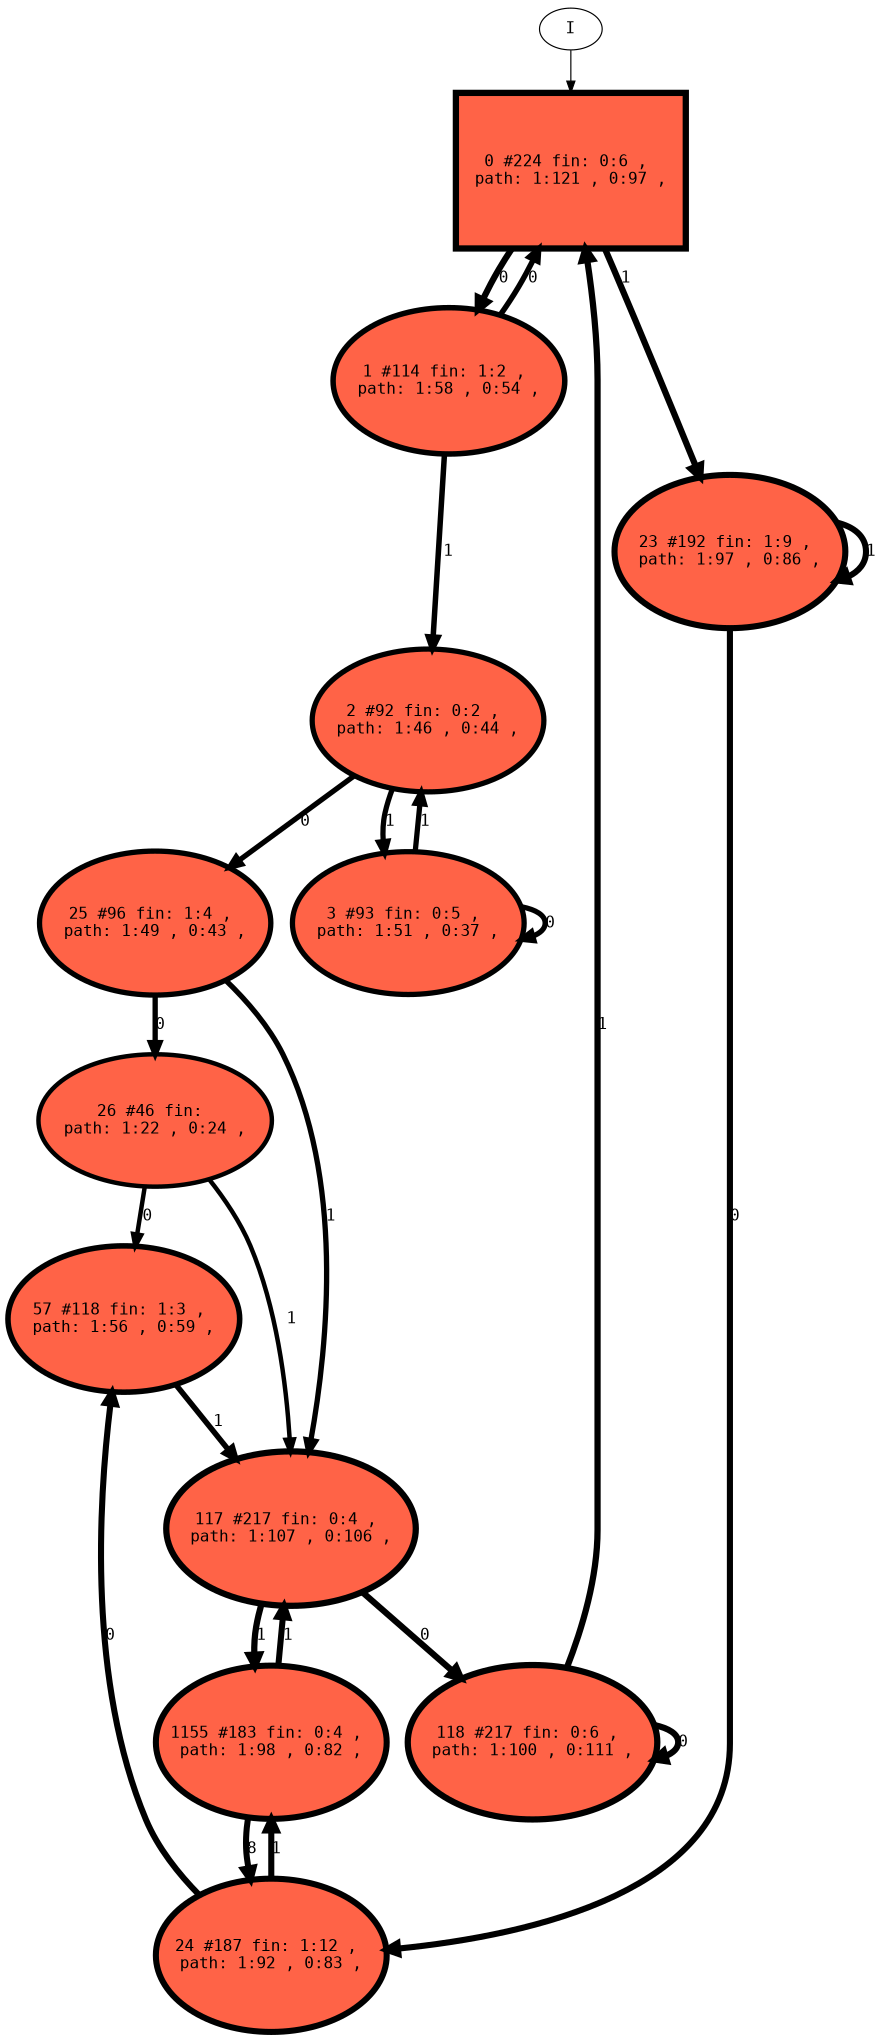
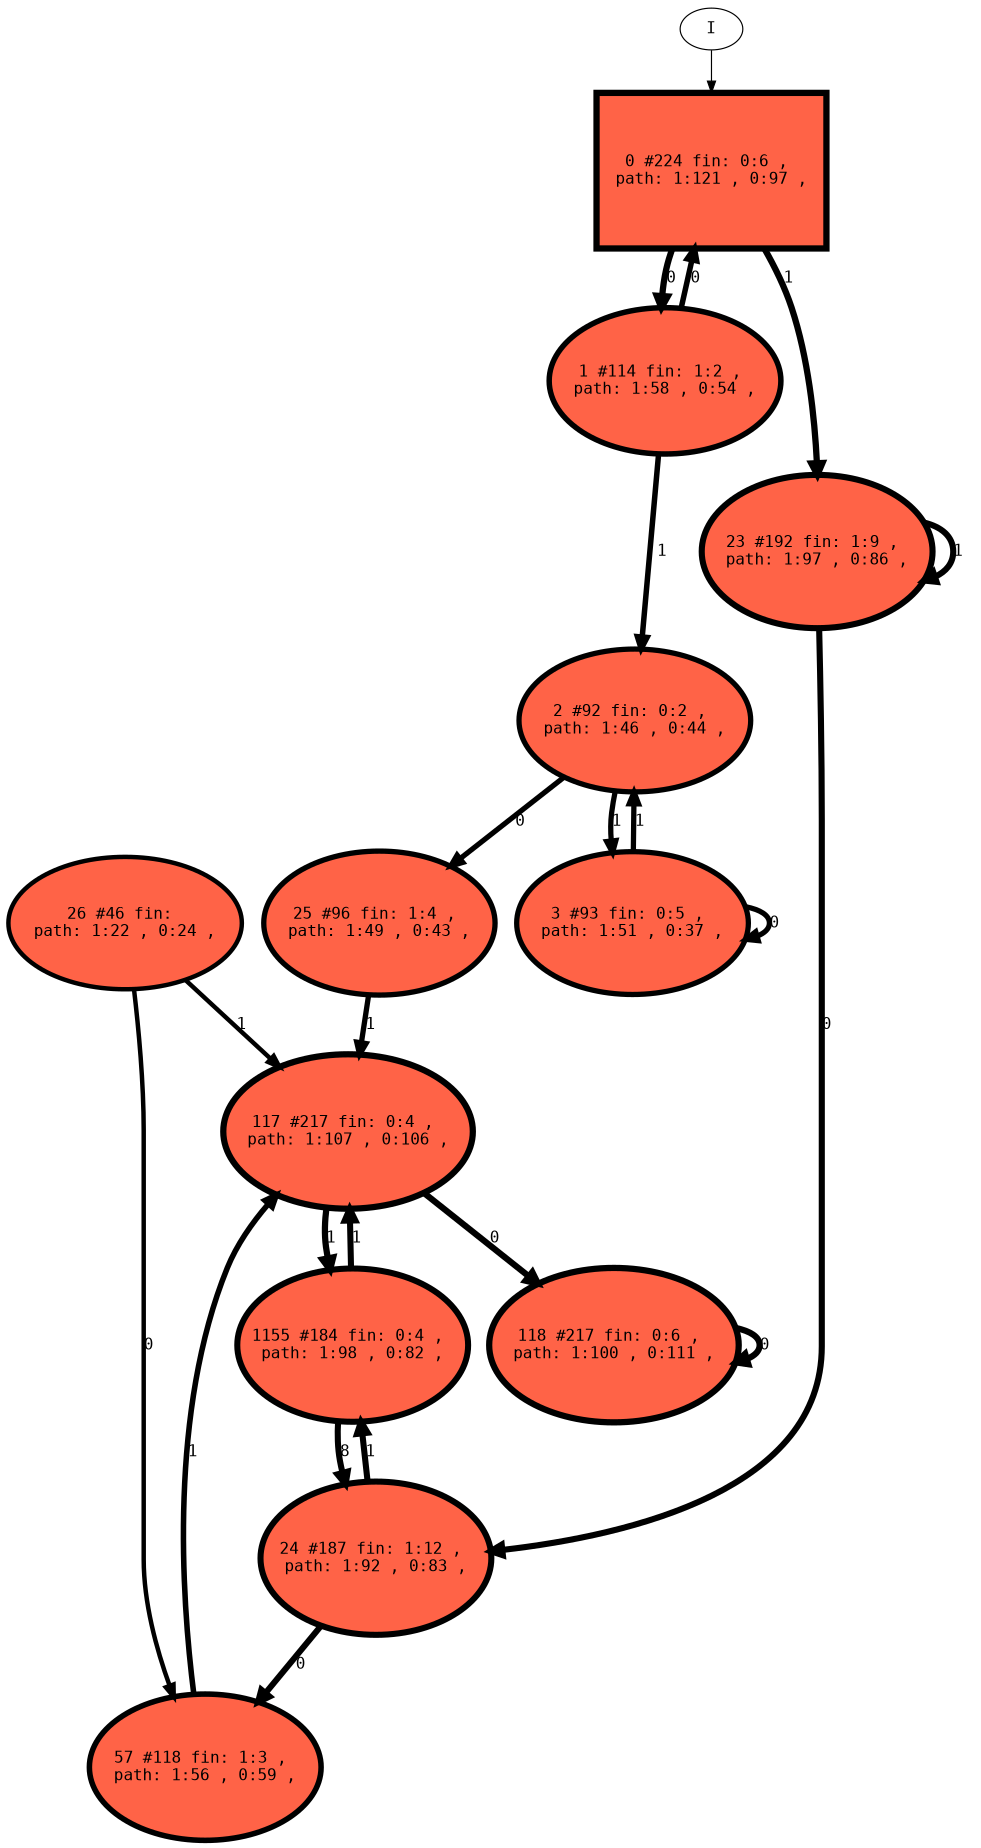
  digraph {
    fontname="DejaVu Sans Mono"
    node [fillcolor=tomato fontname="DejaVu Sans Mono" penwidth=5.3845 style=filled]
    edge [fontname="DejaVu Sans Mono" penwidth=5.3845]
    n1 [height=1.85881 label="0 #224 fin: 0:6 , \n path: 1:121 , 0:97 , " penwidth=5.4161 shape=box width=1.85881]
    n2 [height=1.74832 label="1 #114 fin: 1:2 , \n path: 1:58 , 0:54 , " penwidth=4.74493 width=1.74832]
    n3 [height=1.83461 label="23 #192 fin: 1:9 , \n path: 1:97 , 0:86 , " penwidth=5.26269 width=1.83461]
    n4 [height=1.71066 label="2 #92 fin: 0:2 , \n path: 1:46 , 0:44 , " penwidth=4.5326 width=1.71066]
    n5 [height=1.83041 label="24 #187 fin: 1:12 , \n path: 1:92 , 0:83 , " penwidth=5.23644 width=1.83041]
    I [fillcolor="" penwidth="" style=""]
    n7 [height=1.71824 label="25 #96 fin: 1:4 , \n path: 1:49 , 0:43 , " penwidth=4.57471 width=1.71824]
    n8 [height=1.71259 label="3 #93 fin: 0:5 , \n path: 1:51 , 0:37 , " penwidth=4.54329 width=1.71259]
    n9 [height=1.75425 label="57 #118 fin: 1:3 , \n path: 1:56 , 0:59 , " penwidth=4.77912 width=1.75425]
-   n10 [height=1.82783 label="1155 #183 fin: 0:4 , \n path: 1:98 , 0:82 , " penwidth=5.22036 width=1.82783]
+   n10 [height=1.82783 label="1155 #184 fin: 0:4 , \n path: 1:98 , 0:82 , " penwidth=5.22036 width=1.82783]
    n11 [height=1.57901 label="26 #46 fin: \n path: 1:22 , 0:24 , " penwidth=3.85015 width=1.57901]
    n12 [height=1.85387 label="117 #217 fin: 0:4 , \n path: 1:107 , 0:106 , " width=1.85387]
    n13 [height=1.85387 label="118 #217 fin: 0:6 , \n path: 1:100 , 0:111 , " width=1.85387]
    n1 -> n2 [label="0 " penwidth=5.4161]
    n1 -> n3 [label="1 " penwidth=5.4161]
    n2 -> n1 [label="0 " penwidth=4.74493]
    n2 -> n4 [label="1 " penwidth=4.74493]
    n3 -> n3 [label="1 " penwidth=5.26269]
    n3 -> n5 [label="0 " penwidth=5.26269]
    n4 -> n7 [label="0 " penwidth=4.5326]
    n4 -> n8 [label="1 " penwidth=4.5326]
    n5 -> n9 [label="0 " penwidth=5.23644]
    n5 -> n10 [label="1 " penwidth=5.23644]
    I -> n1 [penwidth=""]
-   n7 -> n11 [label="0 " penwidth=4.57471]
    n7 -> n12 [label="1 " penwidth=4.57471]
    n8 -> n4 [label="1 " penwidth=4.54329]
    n8 -> n8 [label="0 " penwidth=4.54329]
    n9 -> n12 [label="1 " penwidth=4.77912]
    n10 -> n5 [label="8 " penwidth=5.22036]
    n10 -> n12 [label="1 " penwidth=5.22036]
    n11 -> n9 [label="0 " penwidth=3.85015]
    n11 -> n12 [label="1 " penwidth=3.85015]
    n12 -> n10 [label="1 "]
    n12 -> n13 [label="0 "]
-   n13 -> n1 [label="1 "]
    n13 -> n13 [label="0 "]
  }
